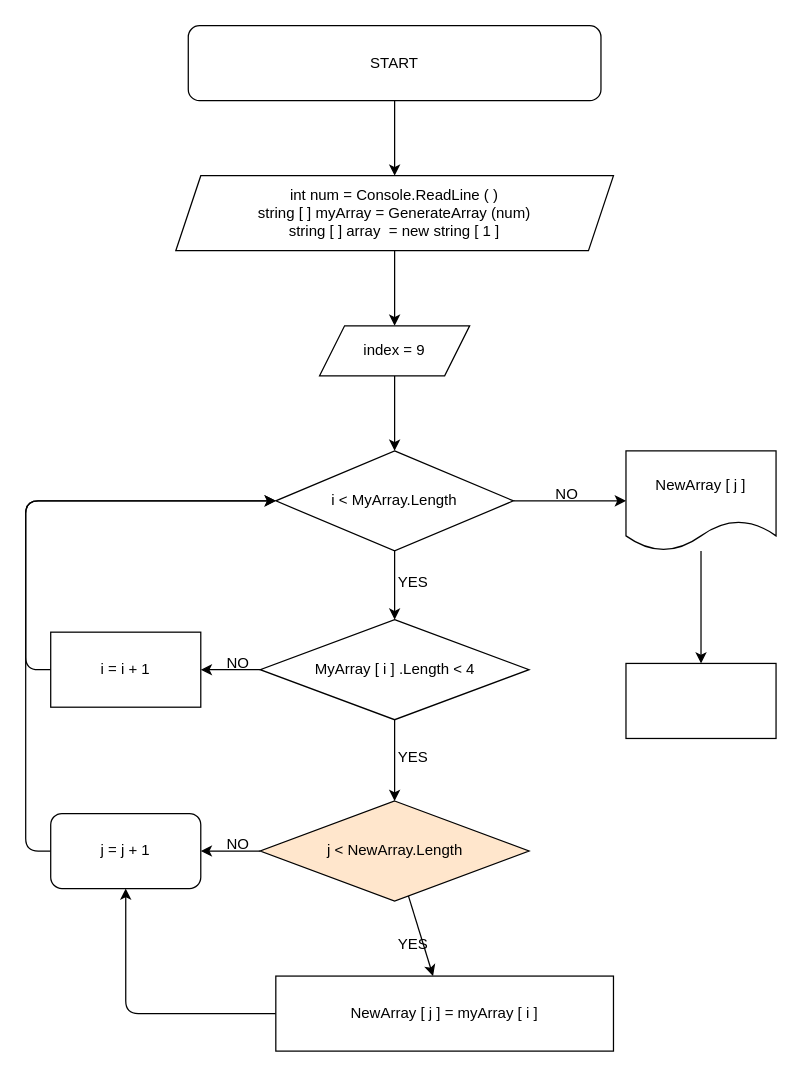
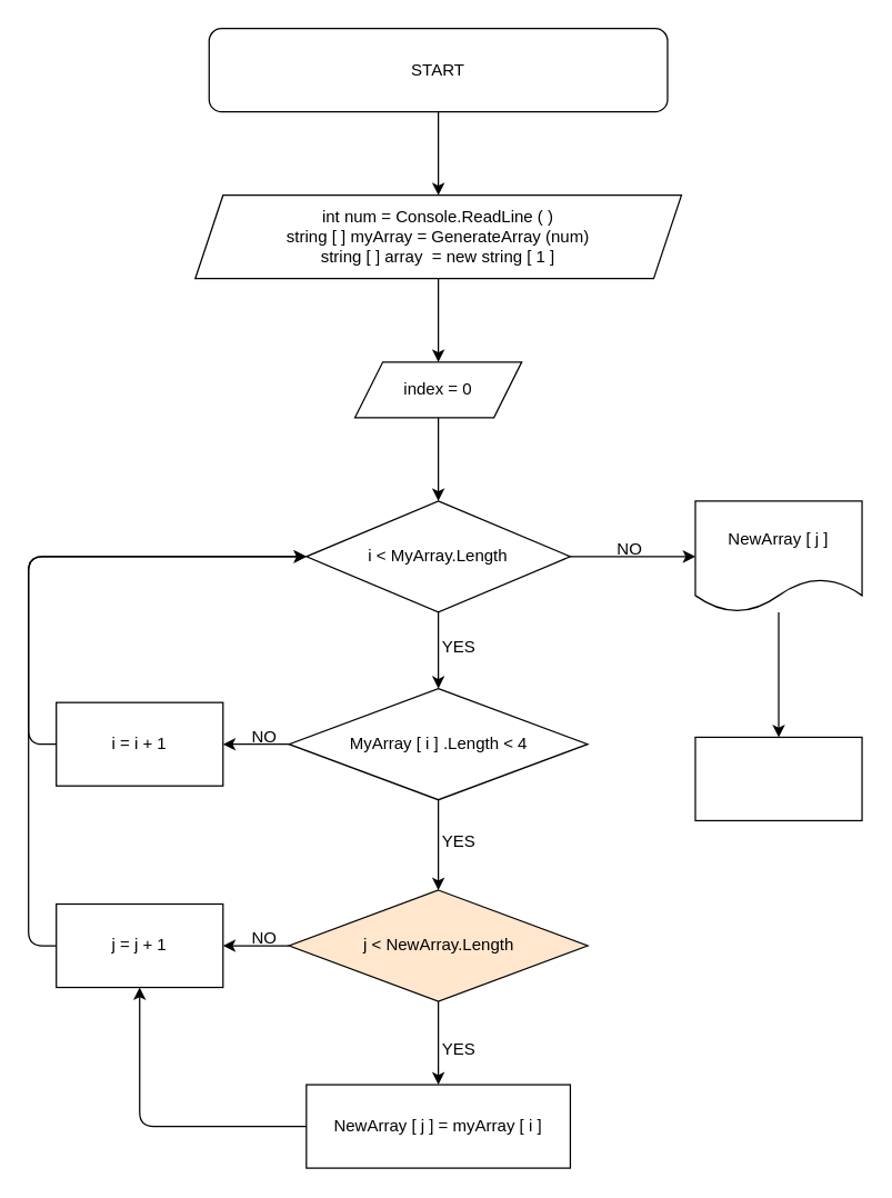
  <mxCell id="0" />
  <mxCell id="1" parent="0" />
  <mxCell id="2" value="" style="edgeStyle=none;html=1;" parent="1" source="3" target="5" edge="1"><mxGeometry relative="1" as="geometry" /></mxCell>
  <mxCell id="3" value="START" style="rounded=1;whiteSpace=wrap;html=1;" parent="1" vertex="1"><mxGeometry x="150" y="20" width="330" height="60" as="geometry" /></mxCell>
  <mxCell id="4" value="" style="edgeStyle=none;html=1;" parent="1" source="5" target="7" edge="1"><mxGeometry relative="1" as="geometry" /></mxCell>
  <mxCell id="5" value="int num = Console.ReadLine ( )&lt;br&gt;string [ ] myArray = GenerateArray (num)&lt;br&gt;string [ ] array&amp;nbsp; = new string [ 1 ]" style="shape=parallelogram;perimeter=parallelogramPerimeter;whiteSpace=wrap;html=1;fixedSize=1;" parent="1" vertex="1"><mxGeometry x="140" y="140" width="350" height="60" as="geometry" /></mxCell>
  <mxCell id="6" value="" style="edgeStyle=none;html=1;" parent="1" source="7" target="10" edge="1"><mxGeometry relative="1" as="geometry" /></mxCell>
- <mxCell id="7" value="index = 9" style="shape=parallelogram;perimeter=parallelogramPerimeter;whiteSpace=wrap;html=1;fixedSize=1;" parent="1" vertex="1"><mxGeometry x="255" y="260" width="120" height="40" as="geometry" /></mxCell>
+ <mxCell id="7" value="index = 0" style="shape=parallelogram;perimeter=parallelogramPerimeter;whiteSpace=wrap;html=1;fixedSize=1;" parent="1" vertex="1"><mxGeometry x="255" y="260" width="120" height="40" as="geometry" /></mxCell>
  <mxCell id="8" value="" style="edgeStyle=none;html=1;" parent="1" source="10" target="13" edge="1"><mxGeometry relative="1" as="geometry" /></mxCell>
  <mxCell id="9" value="" style="edgeStyle=none;html=1;entryX=0;entryY=0.5;entryDx=0;entryDy=0;" edge="1" parent="1" source="10" target="30"><mxGeometry relative="1" as="geometry" /></mxCell>
  <mxCell id="10" value="i &amp;lt; MyArray.Length" style="rhombus;whiteSpace=wrap;html=1;" parent="1" vertex="1"><mxGeometry x="220" y="360" width="190" height="80" as="geometry" /></mxCell>
  <mxCell id="11" value="" style="edgeStyle=none;html=1;" parent="1" source="13" target="15" edge="1"><mxGeometry relative="1" as="geometry" /></mxCell>
  <mxCell id="12" value="" style="edgeStyle=none;html=1;entryX=0.5;entryY=0;entryDx=0;entryDy=0;" parent="1" source="13" target="22" edge="1"><mxGeometry relative="1" as="geometry"><mxPoint x="500" y="545" as="targetPoint" /></mxGeometry></mxCell>
  <mxCell id="13" value="MyArray [ i ] .Length &amp;lt; 4" style="rhombus;whiteSpace=wrap;html=1;" parent="1" vertex="1"><mxGeometry x="207.5" y="495" width="215" height="80" as="geometry" /></mxCell>
  <mxCell id="14" value="" style="edgeStyle=none;html=1;entryX=0;entryY=0.5;entryDx=0;entryDy=0;" parent="1" source="15" target="10" edge="1"><mxGeometry relative="1" as="geometry"><mxPoint x="130" y="360" as="targetPoint" /><Array as="points"><mxPoint x="20" y="535" /><mxPoint x="20" y="400" /></Array></mxGeometry></mxCell>
  <mxCell id="15" value="i = i + 1" style="rounded=0;whiteSpace=wrap;html=1;" parent="1" vertex="1"><mxGeometry x="40" y="505" width="120" height="60" as="geometry" /></mxCell>
  <mxCell id="16" value="NO" style="text;html=1;strokeColor=none;fillColor=none;align=center;verticalAlign=middle;whiteSpace=wrap;rounded=0;" parent="1" vertex="1"><mxGeometry x="422.5" y="380" width="60" height="30" as="geometry" /></mxCell>
  <mxCell id="17" value="YES" style="text;html=1;strokeColor=none;fillColor=none;align=center;verticalAlign=middle;whiteSpace=wrap;rounded=0;" parent="1" vertex="1"><mxGeometry x="300" y="450" width="60" height="30" as="geometry" /></mxCell>
  <mxCell id="18" value="YES" style="text;html=1;strokeColor=none;fillColor=none;align=center;verticalAlign=middle;whiteSpace=wrap;rounded=0;" parent="1" vertex="1"><mxGeometry x="300" y="590" width="60" height="30" as="geometry" /></mxCell>
  <mxCell id="19" value="NO" style="text;html=1;strokeColor=none;fillColor=none;align=center;verticalAlign=middle;whiteSpace=wrap;rounded=0;" parent="1" vertex="1"><mxGeometry x="160" y="515" width="60" height="30" as="geometry" /></mxCell>
  <mxCell id="20" value="" style="edgeStyle=none;html=1;startArrow=none;entryX=1;entryY=0.5;entryDx=0;entryDy=0;exitX=0;exitY=0.5;exitDx=0;exitDy=0;" edge="1" parent="1" source="22" target="24"><mxGeometry relative="1" as="geometry" /></mxCell>
  <mxCell id="21" value="" style="edgeStyle=none;html=1;" edge="1" parent="1" source="22" target="26"><mxGeometry relative="1" as="geometry" /></mxCell>
  <mxCell id="22" value="j &amp;lt; NewArray.Length" style="rhombus;whiteSpace=wrap;html=1;fillColor=#ffe6cc;" vertex="1" parent="1"><mxGeometry x="207.5" y="640" width="215" height="80" as="geometry" /></mxCell>
  <mxCell id="23" style="edgeStyle=none;html=1;exitX=0;exitY=0.5;exitDx=0;exitDy=0;" edge="1" parent="1" source="24"><mxGeometry relative="1" as="geometry"><mxPoint x="220" y="400" as="targetPoint" /><Array as="points"><mxPoint x="20" y="680" /><mxPoint x="20" y="400" /></Array></mxGeometry></mxCell>
- <mxCell id="24" value="j = j + 1" style="whiteSpace=wrap;html=1;rounded=1;" vertex="1" parent="1"><mxGeometry x="40" y="650" width="120" height="60" as="geometry" /></mxCell>
+ <mxCell id="24" value="j = j + 1" style="rounded=0;whiteSpace=wrap;html=1;" vertex="1" parent="1"><mxGeometry x="40" y="650" width="120" height="60" as="geometry" /></mxCell>
  <mxCell id="25" style="edgeStyle=none;html=1;entryX=0.5;entryY=1;entryDx=0;entryDy=0;" edge="1" parent="1" source="26" target="24"><mxGeometry relative="1" as="geometry"><Array as="points"><mxPoint x="100" y="810" /></Array></mxGeometry></mxCell>
- <mxCell id="26" value="NewArray [ j ] = myArray [ i ]" style="whiteSpace=wrap;html=1;" vertex="1" parent="1"><mxGeometry x="220" y="780" width="270" height="60" as="geometry" /></mxCell>
+ <mxCell id="26" value="NewArray [ j ] = myArray [ i ]" style="whiteSpace=wrap;html=1;" vertex="1" parent="1"><mxGeometry x="220" y="780" width="190" height="60" as="geometry" /></mxCell>
  <mxCell id="27" value="NO" style="text;html=1;strokeColor=none;fillColor=none;align=center;verticalAlign=middle;whiteSpace=wrap;rounded=0;" vertex="1" parent="1"><mxGeometry x="160" y="660" width="60" height="30" as="geometry" /></mxCell>
  <mxCell id="28" value="YES" style="text;html=1;strokeColor=none;fillColor=none;align=center;verticalAlign=middle;whiteSpace=wrap;rounded=0;" vertex="1" parent="1"><mxGeometry x="300" y="740" width="60" height="30" as="geometry" /></mxCell>
  <mxCell id="29" value="" style="edgeStyle=none;html=1;" edge="1" parent="1" source="30" target="31"><mxGeometry relative="1" as="geometry" /></mxCell>
  <mxCell id="30" value="NewArray [ j ]" style="shape=document;whiteSpace=wrap;html=1;boundedLbl=1;" vertex="1" parent="1"><mxGeometry x="500" y="360" width="120" height="80" as="geometry" /></mxCell>
  <mxCell id="31" value="" style="whiteSpace=wrap;html=1;" vertex="1" parent="1"><mxGeometry x="500" y="530" width="120" height="60" as="geometry" /></mxCell>
